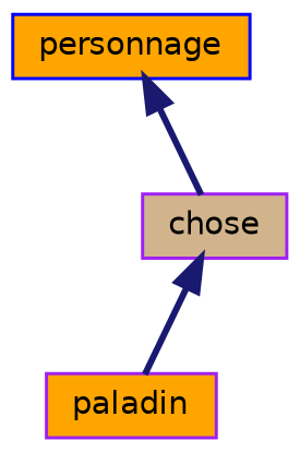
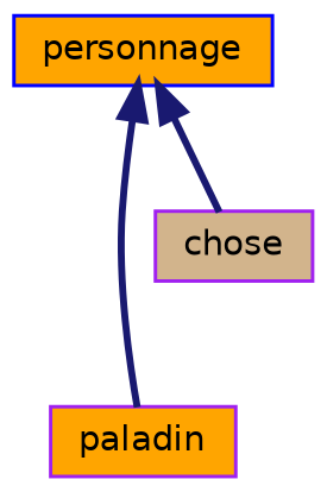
  digraph {
    node [color=purple fillcolor=orange fontname=Helvetica fontsize=10 shape=record style=filled]
    edge [color=midnightblue dir=back fontname=Helvetica fontsize=10 labelfontname=Helvetica labelfontsize=10 style=bold]
    n1 [fontcolor=black height=0.2 label=paladin width=0.4]
    n2 [color=blue height=0.2 label=personnage width=0.4]
    n3 [fillcolor=tan height=0.2 label=chose width=0.4]
-   n3 -> n1
+   n2 -> n1
    n2 -> n3
  }
